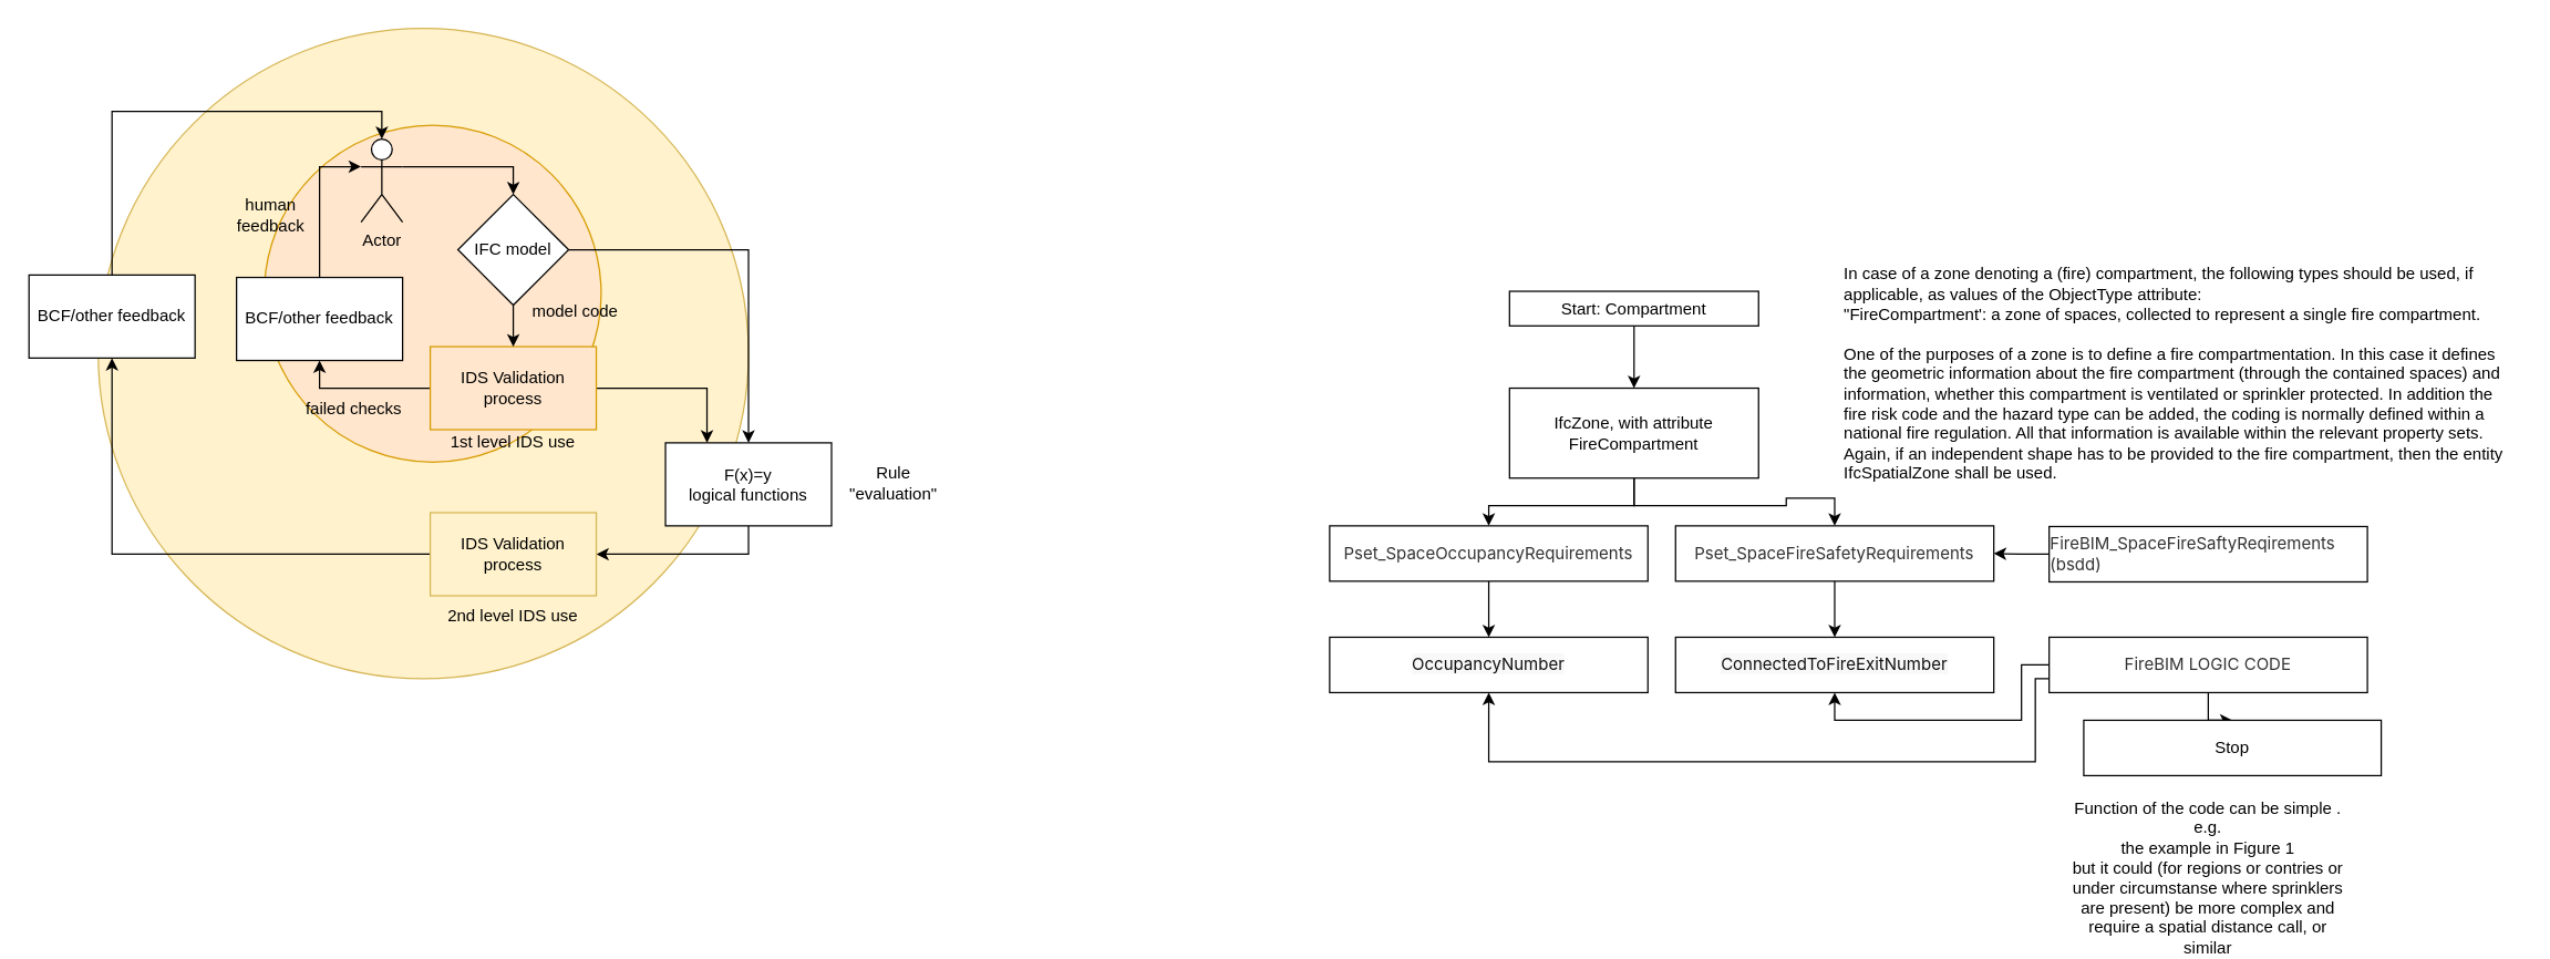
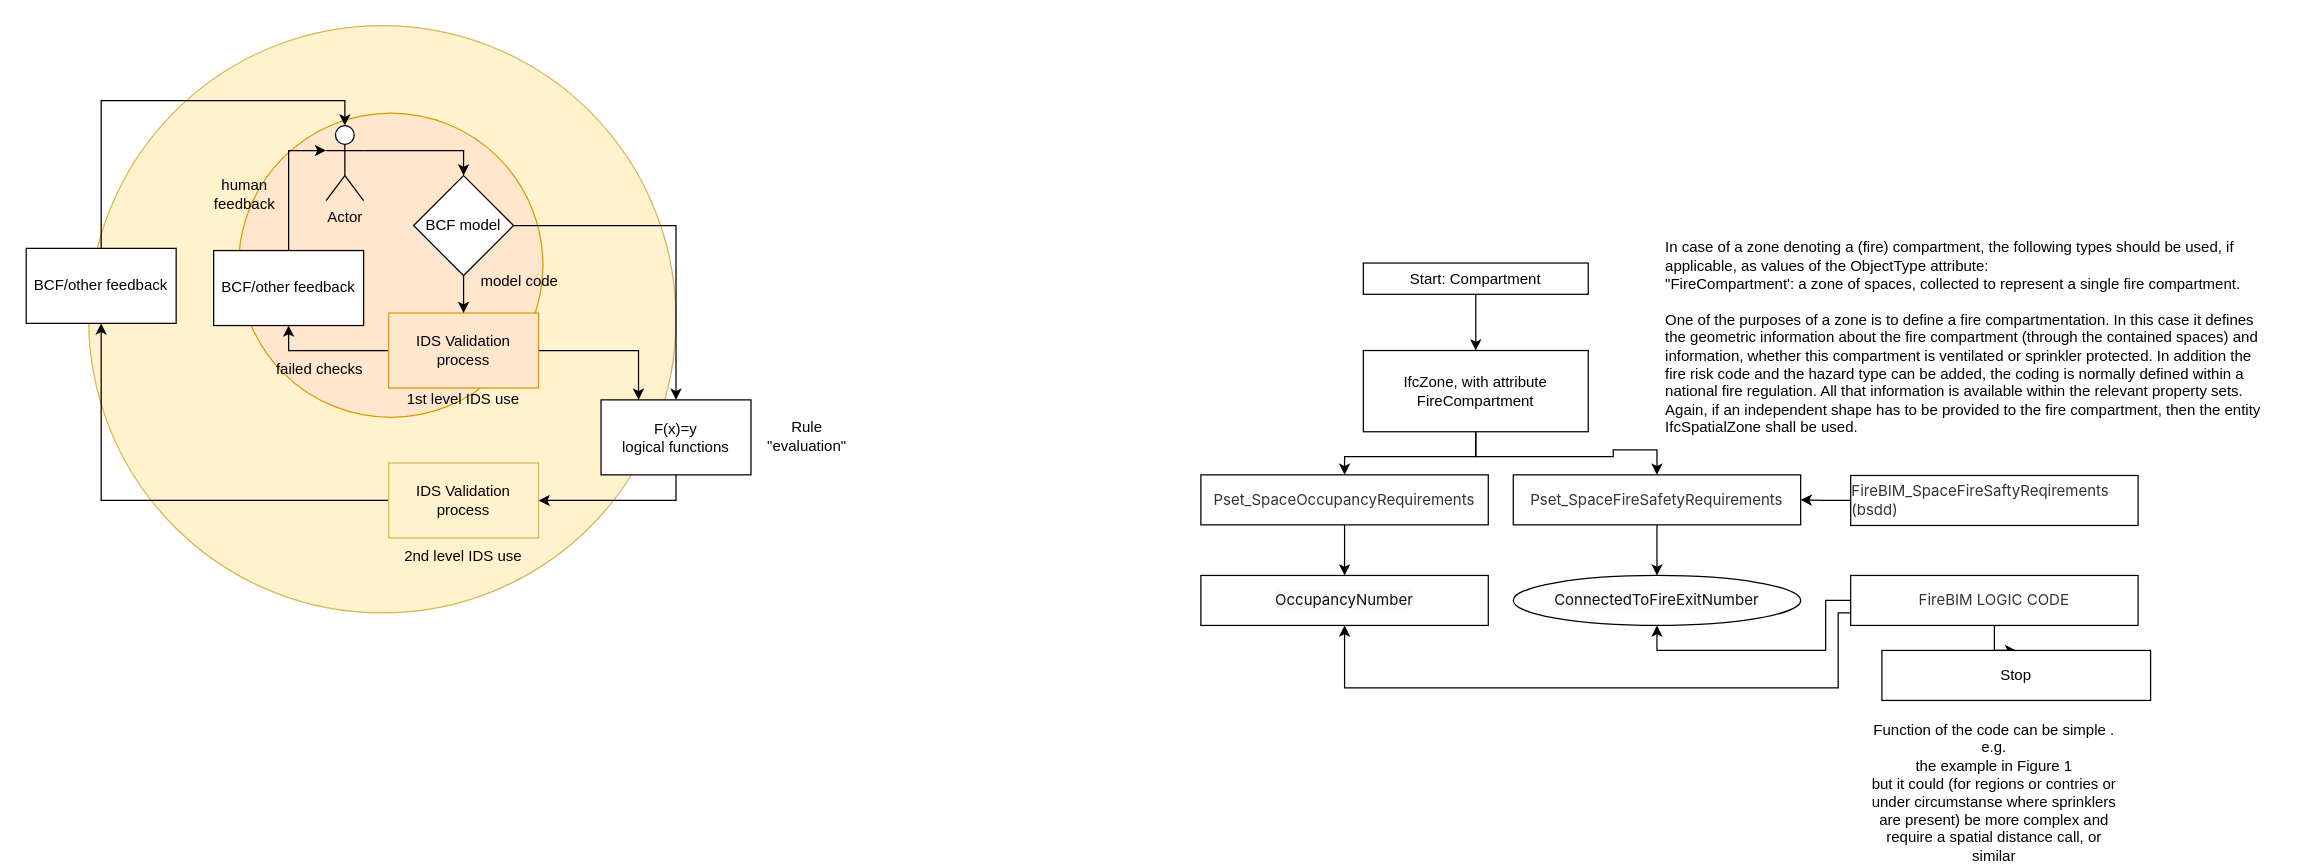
  <mxCell id="0" />
  <mxCell id="1" parent="0" />
  <mxCell id="2" value="" style="ellipse;whiteSpace=wrap;html=1;aspect=fixed;fillColor=#fff2cc;strokeColor=#d6b656;" vertex="1" parent="1"><mxGeometry x="70" y="20" width="470" height="470" as="geometry" /></mxCell>
  <mxCell id="3" value="" style="ellipse;whiteSpace=wrap;html=1;aspect=fixed;fillColor=#ffe6cc;strokeColor=#d79b00;" vertex="1" parent="1"><mxGeometry x="190" y="90" width="243.5" height="243.5" as="geometry" /></mxCell>
  <mxCell id="4" style="edgeStyle=orthogonalEdgeStyle;rounded=0;orthogonalLoop=1;jettySize=auto;html=1;exitX=0.5;exitY=1;exitDx=0;exitDy=0;entryX=0.5;entryY=0;entryDx=0;entryDy=0;" edge="1" parent="1" source="5" target="8"><mxGeometry relative="1" as="geometry" /></mxCell>
  <mxCell id="5" value="Start: Compartment" style="rounded=0;whiteSpace=wrap;html=1;" vertex="1" parent="1"><mxGeometry x="1090" y="210" width="180" height="25" as="geometry" /></mxCell>
  <mxCell id="6" style="edgeStyle=orthogonalEdgeStyle;rounded=0;orthogonalLoop=1;jettySize=auto;html=1;exitX=0.5;exitY=1;exitDx=0;exitDy=0;entryX=0.5;entryY=0;entryDx=0;entryDy=0;" edge="1" parent="1" source="8" target="11"><mxGeometry relative="1" as="geometry" /></mxCell>
  <mxCell id="7" style="edgeStyle=orthogonalEdgeStyle;rounded=0;orthogonalLoop=1;jettySize=auto;html=1;exitX=0.5;exitY=1;exitDx=0;exitDy=0;entryX=0.5;entryY=0;entryDx=0;entryDy=0;" edge="1" parent="1" source="8" target="13"><mxGeometry relative="1" as="geometry" /></mxCell>
  <mxCell id="8" value="IfcZone, with attribute FireCompartment" style="rounded=0;whiteSpace=wrap;html=1;" vertex="1" parent="1"><mxGeometry x="1090" y="280" width="180" height="65" as="geometry" /></mxCell>
  <mxCell id="9" value="&lt;div&gt;In case of a zone denoting a (fire) compartment, the following types should be used, if applicable, as values of the ObjectType attribute:&lt;/div&gt;&lt;div&gt;&lt;span style=&quot;background-color: initial;&quot;&gt;&quot;FireCompartment': a zone of spaces, collected to represent a single fire compartment.&lt;/span&gt;&lt;br&gt;&lt;/div&gt;&lt;div&gt;&lt;br&gt;&lt;/div&gt;&lt;div&gt;One of the purposes of a zone is to define a fire compartmentation. In this case it defines the geometric information about the fire compartment (through the contained spaces) and information, whether this compartment is ventilated or sprinkler protected. In addition the fire risk code and the hazard type can be added, the coding is normally defined within a national fire regulation. All that information is available within the relevant property sets. Again, if an independent shape has to be provided to the fire compartment, then the entity IfcSpatialZone shall be used.&lt;/div&gt;" style="text;html=1;align=left;verticalAlign=middle;whiteSpace=wrap;rounded=0;" vertex="1" parent="1"><mxGeometry x="1330" y="190" width="490" height="160" as="geometry" /></mxCell>
  <mxCell id="10" style="edgeStyle=orthogonalEdgeStyle;rounded=0;orthogonalLoop=1;jettySize=auto;html=1;exitX=0.5;exitY=1;exitDx=0;exitDy=0;entryX=0.5;entryY=0;entryDx=0;entryDy=0;" edge="1" parent="1" source="11" target="14"><mxGeometry relative="1" as="geometry" /></mxCell>
  <mxCell id="11" value="&lt;div style=&quot;text-align: start;&quot;&gt;&lt;font face=&quot;monospace&quot; color=&quot;#ba0000&quot;&gt;&lt;span style=&quot;font-size: 0px; text-wrap: nowrap;&quot;&gt;Pset_SpaceOccupancyRequirements&lt;/span&gt;&lt;/font&gt;&lt;span style=&quot;color: rgb(51, 51, 51); font-family: -apple-system, BlinkMacSystemFont, &amp;quot;Segoe UI&amp;quot;, Roboto, Ubuntu, &amp;quot;Helvetica Neue&amp;quot;, Helvetica, sans-serif; font-size: calc(1rem * var(--heading-ratio) * var(--heading-ratio) * var(--heading-ratio) * var(--heading-ratio));&quot;&gt;Pset_SpaceOccupancyRequirements&lt;/span&gt;&lt;/div&gt;" style="rounded=0;whiteSpace=wrap;html=1;" vertex="1" parent="1"><mxGeometry x="960" y="379.5" width="230" height="40" as="geometry" /></mxCell>
  <mxCell id="12" style="edgeStyle=orthogonalEdgeStyle;rounded=0;orthogonalLoop=1;jettySize=auto;html=1;exitX=0.5;exitY=1;exitDx=0;exitDy=0;entryX=0.5;entryY=0;entryDx=0;entryDy=0;" edge="1" parent="1" source="13" target="17"><mxGeometry relative="1" as="geometry" /></mxCell>
  <mxCell id="13" value="&lt;div style=&quot;text-align: start;&quot;&gt;&lt;font face=&quot;monospace&quot; color=&quot;#ba0000&quot;&gt;&lt;span style=&quot;font-size: 0px; text-wrap: nowrap;&quot;&gt;Pset_SpaceFireSafetyRequirements&lt;/span&gt;&lt;/font&gt;&lt;span style=&quot;color: rgb(51, 51, 51); font-family: -apple-system, BlinkMacSystemFont, &amp;quot;Segoe UI&amp;quot;, Roboto, Ubuntu, &amp;quot;Helvetica Neue&amp;quot;, Helvetica, sans-serif; font-size: calc(1rem * var(--heading-ratio) * var(--heading-ratio) * var(--heading-ratio) * var(--heading-ratio));&quot;&gt;Pset_SpaceFireSafetyRequirements&lt;/span&gt;&lt;/div&gt;" style="rounded=0;whiteSpace=wrap;html=1;" vertex="1" parent="1"><mxGeometry x="1210" y="379.5" width="230" height="40" as="geometry" /></mxCell>
  <mxCell id="14" value="&lt;div style=&quot;text-align: start;&quot;&gt;&lt;span style=&quot;color: rgb(17, 17, 17); font-family: -apple-system, BlinkMacSystemFont, &amp;quot;Segoe UI&amp;quot;, Roboto, Ubuntu, &amp;quot;Helvetica Neue&amp;quot;, Helvetica, sans-serif; background-color: rgb(248, 248, 248);&quot;&gt;&lt;font style=&quot;font-size: 12px;&quot;&gt;OccupancyNumber&lt;/font&gt;&lt;/span&gt;&lt;br&gt;&lt;/div&gt;" style="rounded=0;whiteSpace=wrap;html=1;" vertex="1" parent="1"><mxGeometry x="960" y="460" width="230" height="40" as="geometry" /></mxCell>
  <mxCell id="15" style="edgeStyle=orthogonalEdgeStyle;rounded=0;orthogonalLoop=1;jettySize=auto;html=1;entryX=1;entryY=0.5;entryDx=0;entryDy=0;" edge="1" parent="1" source="16" target="13"><mxGeometry relative="1" as="geometry" /></mxCell>
  <mxCell id="16" value="&lt;div style=&quot;text-align: start;&quot;&gt;&lt;font color=&quot;#ba0000&quot; face=&quot;monospace&quot;&gt;&lt;span style=&quot;font-size: 0px; text-wrap: nowrap;&quot;&gt;Pset_SpaceFireSafetyRequirements&lt;/span&gt;&lt;/font&gt;&lt;span style=&quot;color: rgb(51, 51, 51); font-family: -apple-system, BlinkMacSystemFont, &amp;quot;Segoe UI&amp;quot;, Roboto, Ubuntu, &amp;quot;Helvetica Neue&amp;quot;, Helvetica, sans-serif; font-size: calc(1rem * var(--heading-ratio) * var(--heading-ratio) * var(--heading-ratio) * var(--heading-ratio));&quot;&gt;FireBIM_SpaceFireSaftyReqirements (bsdd)&lt;/span&gt;&lt;/div&gt;" style="rounded=0;whiteSpace=wrap;html=1;" vertex="1" parent="1"><mxGeometry x="1480" y="380" width="230" height="40" as="geometry" /></mxCell>
- <mxCell id="17" value="&lt;div style=&quot;text-align: start;&quot;&gt;&lt;font face=&quot;-apple-system, BlinkMacSystemFont, Segoe UI, Roboto, Ubuntu, Helvetica Neue, Helvetica, sans-serif&quot; color=&quot;#111111&quot;&gt;&lt;span style=&quot;background-color: rgb(248, 248, 248);&quot;&gt;ConnectedToFireExitNumber&lt;/span&gt;&lt;/font&gt;&lt;/div&gt;" style="rounded=0;whiteSpace=wrap;html=1;" vertex="1" parent="1"><mxGeometry x="1210" y="460" width="230" height="40" as="geometry" /></mxCell>
+ <mxCell id="17" value="&lt;div style=&quot;text-align: start;&quot;&gt;&lt;font face=&quot;-apple-system, BlinkMacSystemFont, Segoe UI, Roboto, Ubuntu, Helvetica Neue, Helvetica, sans-serif&quot; color=&quot;#111111&quot;&gt;&lt;span style=&quot;background-color: rgb(248, 248, 248);&quot;&gt;ConnectedToFireExitNumber&lt;/span&gt;&lt;/font&gt;&lt;/div&gt;" style="ellipse;whiteSpace=wrap;html=1;" vertex="1" parent="1"><mxGeometry x="1210" y="460" width="230" height="40" as="geometry" /></mxCell>
  <mxCell id="18" style="edgeStyle=orthogonalEdgeStyle;rounded=0;orthogonalLoop=1;jettySize=auto;html=1;exitX=0;exitY=0.75;exitDx=0;exitDy=0;entryX=0.5;entryY=1;entryDx=0;entryDy=0;" edge="1" parent="1" source="21" target="14"><mxGeometry relative="1" as="geometry"><Array as="points"><mxPoint x="1470" y="490" /><mxPoint x="1470" y="550" /><mxPoint x="1075" y="550" /></Array></mxGeometry></mxCell>
  <mxCell id="19" style="edgeStyle=orthogonalEdgeStyle;rounded=0;orthogonalLoop=1;jettySize=auto;html=1;exitX=0;exitY=0.5;exitDx=0;exitDy=0;entryX=0.5;entryY=1;entryDx=0;entryDy=0;" edge="1" parent="1" source="21" target="17"><mxGeometry relative="1" as="geometry" /></mxCell>
  <mxCell id="20" style="edgeStyle=orthogonalEdgeStyle;rounded=0;orthogonalLoop=1;jettySize=auto;html=1;exitX=0.5;exitY=1;exitDx=0;exitDy=0;" edge="1" parent="1" source="21" target="23"><mxGeometry relative="1" as="geometry" /></mxCell>
  <mxCell id="21" value="&lt;div style=&quot;text-align: start;&quot;&gt;&lt;font color=&quot;#ba0000&quot; face=&quot;monospace&quot;&gt;&lt;span style=&quot;font-size: 0px; text-wrap: nowrap;&quot;&gt;Pset_SpaceFireSafetyRequirements&lt;/span&gt;&lt;/font&gt;&lt;span style=&quot;color: rgb(51, 51, 51); font-family: -apple-system, BlinkMacSystemFont, &amp;quot;Segoe UI&amp;quot;, Roboto, Ubuntu, &amp;quot;Helvetica Neue&amp;quot;, Helvetica, sans-serif; font-size: calc(1rem * var(--heading-ratio) * var(--heading-ratio) * var(--heading-ratio) * var(--heading-ratio));&quot;&gt;FireBIM LOGIC CODE&lt;/span&gt;&lt;/div&gt;" style="rounded=0;whiteSpace=wrap;html=1;" vertex="1" parent="1"><mxGeometry x="1480" y="460" width="230" height="40" as="geometry" /></mxCell>
  <mxCell id="22" value="Function of the code can be simple . e.g.&lt;br&gt;the example in Figure 1&lt;br&gt;but it could (for regions or contries or under circumstanse where sprinklers are present) be more complex and require a spatial distance call, or similar" style="text;html=1;align=center;verticalAlign=middle;whiteSpace=wrap;rounded=0;" vertex="1" parent="1"><mxGeometry x="1490" y="619" width="210" height="30" as="geometry" /></mxCell>
  <mxCell id="23" value="Stop" style="rounded=0;whiteSpace=wrap;html=1;" vertex="1" parent="1"><mxGeometry x="1505" y="520" width="215" height="40" as="geometry" /></mxCell>
  <mxCell id="24" style="edgeStyle=orthogonalEdgeStyle;rounded=0;orthogonalLoop=1;jettySize=auto;html=1;exitX=0;exitY=0.5;exitDx=0;exitDy=0;entryX=0.5;entryY=1;entryDx=0;entryDy=0;" edge="1" parent="1" source="26" target="30"><mxGeometry relative="1" as="geometry" /></mxCell>
  <mxCell id="25" style="edgeStyle=orthogonalEdgeStyle;rounded=0;orthogonalLoop=1;jettySize=auto;html=1;exitX=1;exitY=0.5;exitDx=0;exitDy=0;entryX=0.25;entryY=0;entryDx=0;entryDy=0;" edge="1" parent="1" source="26" target="33"><mxGeometry relative="1" as="geometry" /></mxCell>
  <mxCell id="26" value="IDS Validation process" style="rounded=0;whiteSpace=wrap;html=1;fillColor=#ffe6cc;strokeColor=#d79b00;" vertex="1" parent="1"><mxGeometry x="310" y="250" width="120" height="60" as="geometry" /></mxCell>
  <mxCell id="27" style="edgeStyle=orthogonalEdgeStyle;rounded=0;orthogonalLoop=1;jettySize=auto;html=1;exitX=0.5;exitY=1;exitDx=0;exitDy=0;entryX=0.5;entryY=0;entryDx=0;entryDy=0;" edge="1" parent="1" source="29" target="26"><mxGeometry relative="1" as="geometry" /></mxCell>
  <mxCell id="28" style="edgeStyle=orthogonalEdgeStyle;rounded=0;orthogonalLoop=1;jettySize=auto;html=1;exitX=1;exitY=0.5;exitDx=0;exitDy=0;entryX=0.5;entryY=0;entryDx=0;entryDy=0;" edge="1" parent="1" source="29" target="33"><mxGeometry relative="1" as="geometry" /></mxCell>
- <mxCell id="29" value="IFC model" style="rhombus;whiteSpace=wrap;html=1;" vertex="1" parent="1"><mxGeometry x="330" y="140" width="80" height="80" as="geometry" /></mxCell>
+ <mxCell id="29" value="BCF model" style="rhombus;whiteSpace=wrap;html=1;" vertex="1" parent="1"><mxGeometry x="330" y="140" width="80" height="80" as="geometry" /></mxCell>
  <mxCell id="30" value="BCF/other feedback" style="rounded=0;whiteSpace=wrap;html=1;" vertex="1" parent="1"><mxGeometry x="170" y="200" width="120" height="60" as="geometry" /></mxCell>
  <mxCell id="31" value="model code" style="text;html=1;align=center;verticalAlign=middle;whiteSpace=wrap;rounded=0;" vertex="1" parent="1"><mxGeometry x="370" y="210" width="90" height="30" as="geometry" /></mxCell>
  <mxCell id="32" style="edgeStyle=orthogonalEdgeStyle;rounded=0;orthogonalLoop=1;jettySize=auto;html=1;exitX=0.5;exitY=1;exitDx=0;exitDy=0;entryX=1;entryY=0.5;entryDx=0;entryDy=0;" edge="1" parent="1" source="33" target="38"><mxGeometry relative="1" as="geometry" /></mxCell>
  <mxCell id="33" value="&lt;div&gt;F(x)=y&lt;/div&gt;logical functions" style="rounded=0;whiteSpace=wrap;html=1;" vertex="1" parent="1"><mxGeometry x="480" y="319.5" width="120" height="60" as="geometry" /></mxCell>
  <mxCell id="34" value="failed checks" style="text;html=1;align=center;verticalAlign=middle;whiteSpace=wrap;rounded=0;" vertex="1" parent="1"><mxGeometry x="210" y="280" width="90" height="30" as="geometry" /></mxCell>
  <mxCell id="35" value="human feedback" style="text;html=1;align=center;verticalAlign=middle;whiteSpace=wrap;rounded=0;" vertex="1" parent="1"><mxGeometry x="160" y="140" width="70" height="30" as="geometry" /></mxCell>
  <mxCell id="36" value="Rule &quot;evaluation&quot;" style="text;html=1;align=center;verticalAlign=middle;whiteSpace=wrap;rounded=0;" vertex="1" parent="1"><mxGeometry x="600" y="333.5" width="90" height="30" as="geometry" /></mxCell>
  <mxCell id="37" style="edgeStyle=orthogonalEdgeStyle;rounded=0;orthogonalLoop=1;jettySize=auto;html=1;exitX=0;exitY=0.5;exitDx=0;exitDy=0;entryX=0.5;entryY=1;entryDx=0;entryDy=0;" edge="1" parent="1" source="38" target="39"><mxGeometry relative="1" as="geometry" /></mxCell>
  <mxCell id="38" value="IDS Validation process" style="rounded=0;whiteSpace=wrap;html=1;fillColor=#fff2cc;strokeColor=#d6b656;" vertex="1" parent="1"><mxGeometry x="310" y="370" width="120" height="60" as="geometry" /></mxCell>
  <mxCell id="39" value="BCF/other feedback" style="rounded=0;whiteSpace=wrap;html=1;" vertex="1" parent="1"><mxGeometry x="20" y="198.25" width="120" height="60" as="geometry" /></mxCell>
  <mxCell id="40" style="edgeStyle=orthogonalEdgeStyle;rounded=0;orthogonalLoop=1;jettySize=auto;html=1;exitX=1;exitY=0.333;exitDx=0;exitDy=0;exitPerimeter=0;entryX=0.5;entryY=0;entryDx=0;entryDy=0;" edge="1" parent="1" source="41" target="29"><mxGeometry relative="1" as="geometry" /></mxCell>
  <mxCell id="41" value="Actor" style="shape=umlActor;verticalLabelPosition=bottom;verticalAlign=top;html=1;outlineConnect=0;" vertex="1" parent="1"><mxGeometry x="260" y="100" width="30" height="60" as="geometry" /></mxCell>
  <mxCell id="42" style="edgeStyle=orthogonalEdgeStyle;rounded=0;orthogonalLoop=1;jettySize=auto;html=1;exitX=0.5;exitY=0;exitDx=0;exitDy=0;entryX=0;entryY=0.333;entryDx=0;entryDy=0;entryPerimeter=0;" edge="1" parent="1" source="30" target="41"><mxGeometry relative="1" as="geometry" /></mxCell>
  <mxCell id="43" style="edgeStyle=orthogonalEdgeStyle;rounded=0;orthogonalLoop=1;jettySize=auto;html=1;exitX=0.5;exitY=0;exitDx=0;exitDy=0;entryX=0.5;entryY=0;entryDx=0;entryDy=0;entryPerimeter=0;" edge="1" parent="1" source="39" target="41"><mxGeometry relative="1" as="geometry" /></mxCell>
  <mxCell id="44" value="1st level IDS use" style="text;html=1;align=center;verticalAlign=middle;whiteSpace=wrap;rounded=0;" vertex="1" parent="1"><mxGeometry x="310" y="303.5" width="120" height="30" as="geometry" /></mxCell>
  <mxCell id="45" value="2nd level IDS use" style="text;html=1;align=center;verticalAlign=middle;whiteSpace=wrap;rounded=0;" vertex="1" parent="1"><mxGeometry x="310" y="430" width="120" height="30" as="geometry" /></mxCell>
